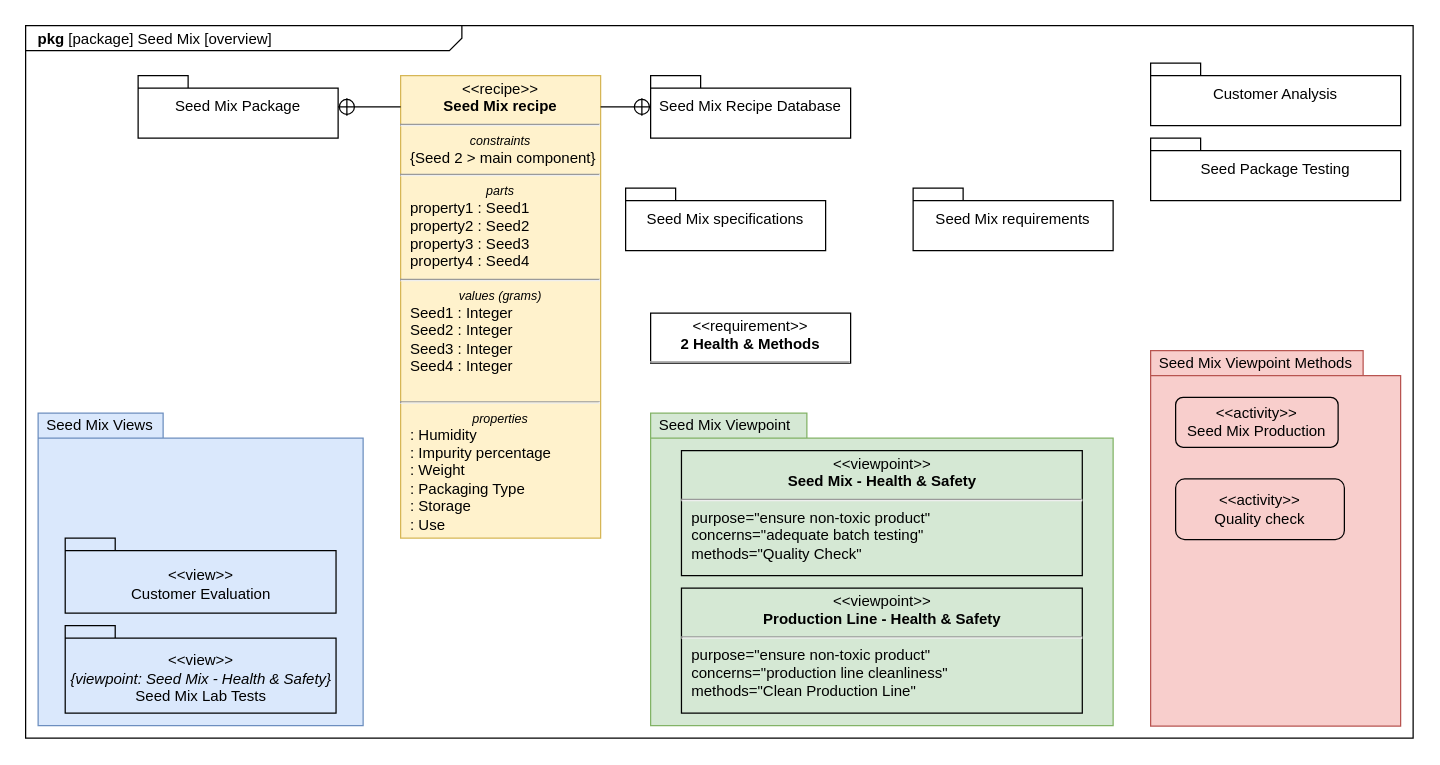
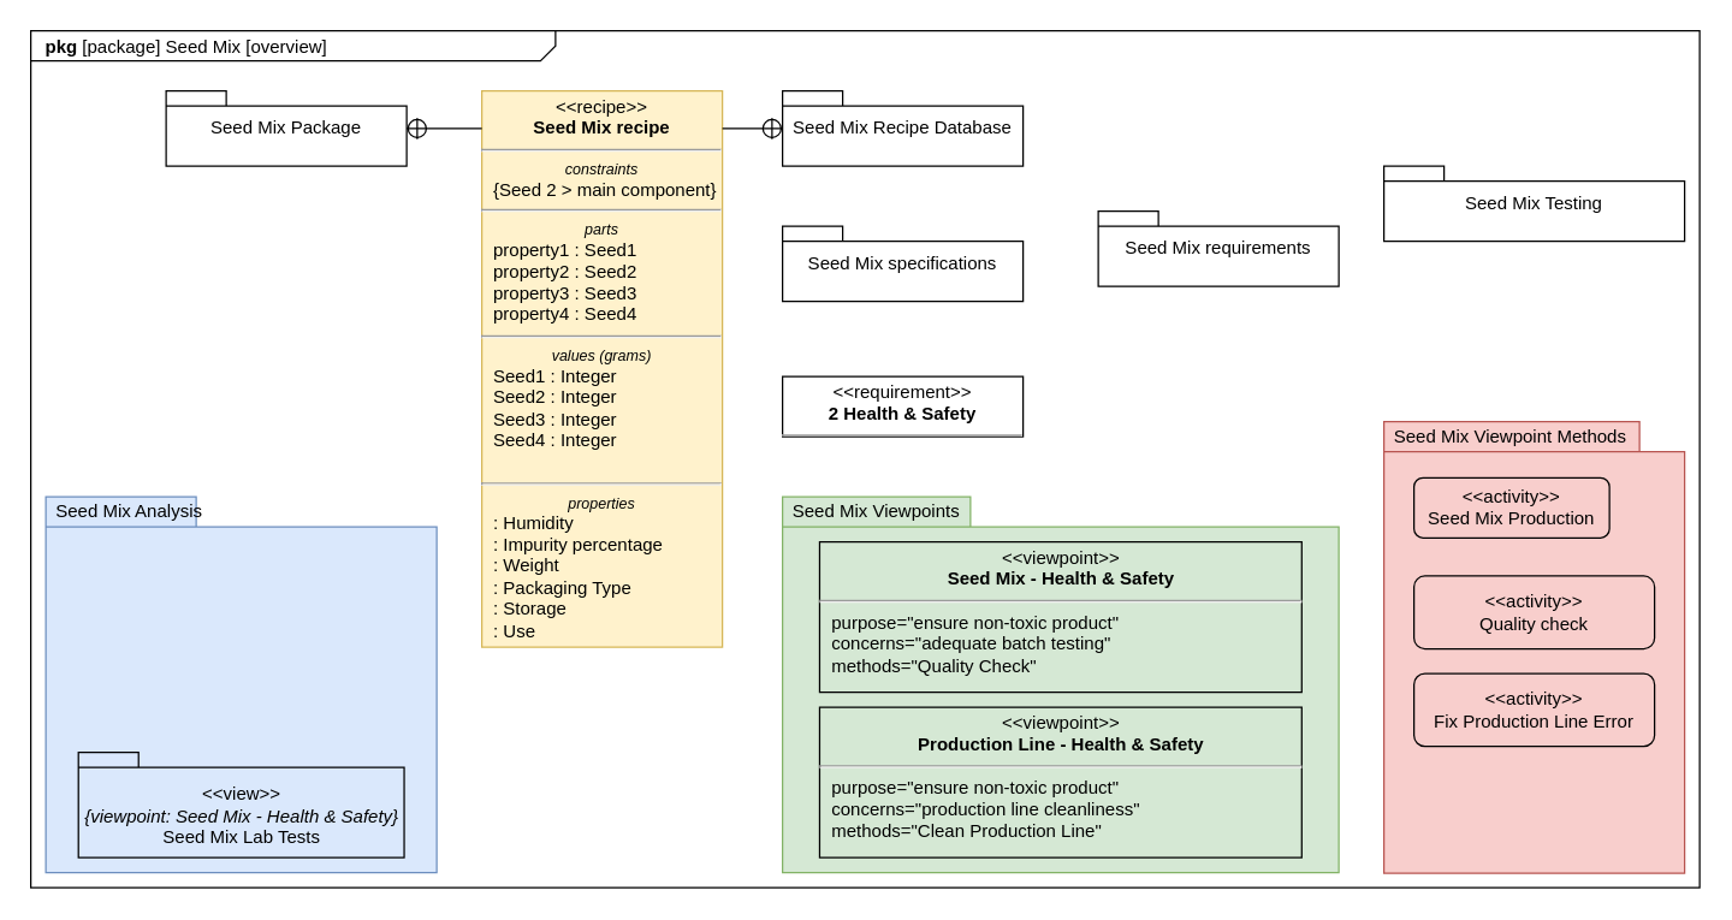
  <mxCell id="0" />
  <mxCell id="1" parent="0" />
  <mxCell id="2" value="&lt;p style=&quot;margin:0px;margin-top:4px;margin-left:10px;text-align:left;&quot;&gt;&lt;b&gt;pkg&lt;/b&gt;   [package] Seed Mix [overview]&lt;/p&gt;" style="html=1;shape=mxgraph.sysml.package;xSize=90;align=left;spacingLeft=10;overflow=fill;strokeWidth=1;recursiveResize=0;labelX=349;fillColor=none;" vertex="1" parent="1"><mxGeometry x="20" y="20" width="1110" height="570" as="geometry" /></mxCell>
  <mxCell id="3" value="" style="group" vertex="1" connectable="0" parent="1"><mxGeometry x="920" y="280" width="200" height="310" as="geometry" /></mxCell>
  <mxCell id="4" value="Seed Mix Viewpoint Methods" style="shape=folder;xSize=90;align=left;spacingLeft=10;align=left;verticalAlign=top;spacingLeft=5;spacingTop=-4;tabWidth=170;tabHeight=20;tabPosition=left;html=1;strokeWidth=1;recursiveResize=0;fillColor=#f8cecc;strokeColor=#b85450;" vertex="1" parent="3"><mxGeometry width="200" height="300.312" as="geometry" /></mxCell>
  <mxCell id="5" value="&amp;lt;&amp;lt;activity&amp;gt;&amp;gt;&lt;br&gt;Seed Mix Production" style="shape=rect;rounded=1;html=1;whiteSpace=wrap;align=center;fillColor=none;" vertex="1" parent="3"><mxGeometry x="20" y="37.297" width="130" height="40" as="geometry" /></mxCell>
- <mxCell id="6" value="&amp;lt;&amp;lt;activity&amp;gt;&amp;gt;&lt;br&gt;Quality check" style="shape=rect;rounded=1;html=1;whiteSpace=wrap;align=center;fillColor=none;" vertex="1" parent="3"><mxGeometry x="20" y="102.688" width="135" height="48.438" as="geometry" /></mxCell>
- <mxCell id="8" value="Seed Mix requirements" style="shape=folder;tabWidth=40;tabHeight=10;tabPosition=left;strokeWidth=1;html=1;whiteSpace=wrap;align=center;fillColor=none;" vertex="1" parent="1"><mxGeometry x="730" y="150" width="160" height="50" as="geometry" /></mxCell>
- <mxCell id="9" value="Seed Mix specifications" style="shape=folder;tabWidth=40;tabHeight=10;tabPosition=left;strokeWidth=1;html=1;whiteSpace=wrap;align=center;fillColor=none;" vertex="1" parent="1"><mxGeometry x="500" y="150" width="160" height="50" as="geometry" /></mxCell>
- <mxCell id="10" value="&lt;p style=&quot;margin:0px;margin-top:4px;text-align:center;&quot;&gt;&amp;lt;&amp;lt;requirement&amp;gt;&amp;gt;&lt;br&gt;&lt;b&gt;2 Health &amp;amp; Methods&lt;/b&gt;&lt;/p&gt;&lt;hr&gt;&lt;p&gt;&lt;/p&gt;&lt;p style=&quot;margin:0px;margin-left:8px;text-align:left;&quot;&gt;&lt;br&gt;&lt;/p&gt;" style="shape=rect;overflow=fill;html=1;whiteSpace=wrap;align=center;strokeWidth=1;fillColor=none;" vertex="1" parent="1"><mxGeometry x="520" y="250" width="160" height="40" as="geometry" /></mxCell>
+ <mxCell id="6" value="&amp;lt;&amp;lt;activity&amp;gt;&amp;gt;&lt;br&gt;Quality check" style="shape=rect;rounded=1;html=1;whiteSpace=wrap;align=center;fillColor=none;" vertex="1" parent="3"><mxGeometry x="20" y="102.688" width="160" height="48.438" as="geometry" /></mxCell>
+ <mxCell id="7" value="&amp;lt;&amp;lt;activity&amp;gt;&amp;gt;&lt;br&gt;Fix Production Line Error" style="shape=rect;rounded=1;html=1;whiteSpace=wrap;align=center;fillColor=none;" vertex="1" parent="3"><mxGeometry x="20" y="167.594" width="160" height="48.438" as="geometry" /></mxCell>
+ <mxCell id="8" value="Seed Mix requirements" style="shape=folder;tabWidth=40;tabHeight=10;tabPosition=left;strokeWidth=1;html=1;whiteSpace=wrap;align=center;fillColor=none;" vertex="1" parent="1"><mxGeometry x="730" y="140" width="160" height="50" as="geometry" /></mxCell>
+ <mxCell id="9" value="Seed Mix specifications" style="shape=folder;tabWidth=40;tabHeight=10;tabPosition=left;strokeWidth=1;html=1;whiteSpace=wrap;align=center;fillColor=none;" vertex="1" parent="1"><mxGeometry x="520" y="150" width="160" height="50" as="geometry" /></mxCell>
+ <mxCell id="10" value="&lt;p style=&quot;margin:0px;margin-top:4px;text-align:center;&quot;&gt;&amp;lt;&amp;lt;requirement&amp;gt;&amp;gt;&lt;br&gt;&lt;b&gt;2 Health &amp;amp; Safety&lt;/b&gt;&lt;/p&gt;&lt;hr&gt;&lt;p&gt;&lt;/p&gt;&lt;p style=&quot;margin:0px;margin-left:8px;text-align:left;&quot;&gt;&lt;br&gt;&lt;/p&gt;" style="shape=rect;overflow=fill;html=1;whiteSpace=wrap;align=center;strokeWidth=1;fillColor=none;" vertex="1" parent="1"><mxGeometry x="520" y="250" width="160" height="40" as="geometry" /></mxCell>
  <mxCell id="11" value="Seed Mix Package" style="shape=folder;tabWidth=40;tabHeight=10;tabPosition=left;strokeWidth=1;html=1;whiteSpace=wrap;align=center;fillColor=none;" vertex="1" parent="1"><mxGeometry x="110" y="60" width="160" height="50" as="geometry" /></mxCell>
  <mxCell id="12" value="&lt;p style=&quot;margin:0px;margin-top:4px;text-align:center;&quot;&gt;&amp;lt;&amp;lt;recipe&amp;gt;&amp;gt;&lt;br&gt;&lt;b&gt;Seed Mix recipe&lt;/b&gt;&lt;/p&gt;&lt;hr&gt;&lt;p style=&quot;font-size:10px;margin:0px;text-align:center;&quot;&gt;&lt;i&gt;constraints&lt;/i&gt;&lt;/p&gt;&lt;p style=&quot;margin:0px;margin-left:8px;text-align:left;&quot;&gt;{Seed 2 &amp;gt; main component}&lt;/p&gt;&lt;hr&gt;&lt;p style=&quot;font-size:10px;margin:0px;text-align:center;&quot;&gt;&lt;i&gt;parts&lt;/i&gt;&lt;/p&gt;&lt;p style=&quot;margin:0px;margin-left:8px;text-align:left;&quot;&gt;property1 : Seed1&lt;/p&gt;&lt;p style=&quot;margin:0px;margin-left:8px;text-align:left;&quot;&gt;property2 : Seed2&lt;br&gt;&lt;/p&gt;&lt;p style=&quot;margin:0px;margin-left:8px;text-align:left;&quot;&gt;property3 : Seed3&lt;br&gt;&lt;/p&gt;&lt;p style=&quot;margin:0px;margin-left:8px;text-align:left;&quot;&gt;property4 : Seed4&lt;br&gt;&lt;/p&gt;&lt;hr&gt;&lt;p style=&quot;font-size:10px;margin:0px;text-align:center;&quot;&gt;&lt;i style=&quot;background-color: initial;&quot;&gt;values (grams)&lt;/i&gt;&lt;br&gt;&lt;/p&gt;&lt;p style=&quot;margin:0px;margin-left:8px;text-align:left;&quot;&gt;Seed1 : Integer&amp;nbsp;&amp;nbsp;&lt;br&gt;Seed2 : Integer&lt;/p&gt;&lt;p style=&quot;margin:0px;margin-left:8px;text-align:left;&quot;&gt;&lt;span style=&quot;background-color: initial;&quot;&gt;Seed3 : Integer&amp;nbsp;&lt;/span&gt;&lt;/p&gt;&lt;p style=&quot;margin:0px;margin-left:8px;text-align:left;&quot;&gt;Seed4 : Integer&amp;nbsp;&lt;/p&gt;&lt;p style=&quot;margin:0px;margin-left:8px;text-align:left;&quot;&gt;&lt;br class=&quot;Apple-interchange-newline&quot;&gt;&lt;/p&gt;&lt;hr&gt;&lt;p style=&quot;font-size: 10px; margin: 0px; text-align: center;&quot;&gt;&lt;i style=&quot;background-color: initial;&quot;&gt;properties&lt;/i&gt;&lt;br&gt;&lt;/p&gt;&lt;p style=&quot;margin: 0px 0px 0px 8px;&quot;&gt;: Humidity&lt;/p&gt;&lt;p style=&quot;margin: 0px 0px 0px 8px;&quot;&gt;: Impurity percentage&lt;/p&gt;&lt;p style=&quot;margin: 0px 0px 0px 8px;&quot;&gt;: Weight&lt;/p&gt;&lt;p style=&quot;margin: 0px 0px 0px 8px;&quot;&gt;: Packaging Type&lt;/p&gt;&lt;p style=&quot;margin: 0px 0px 0px 8px;&quot;&gt;: Storage&lt;/p&gt;&lt;p style=&quot;margin: 0px 0px 0px 8px;&quot;&gt;: Use&lt;/p&gt;" style="shape=rect;html=1;overflow=fill;verticalAlign=top;align=left;whiteSpace=wrap;strokeWidth=1;fillColor=#fff2cc;strokeColor=#d6b656;" vertex="1" parent="1"><mxGeometry x="320" y="60" width="160" height="370" as="geometry" /></mxCell>
  <mxCell id="13" value="" style="edgeStyle=orthogonalEdgeStyle;html=1;startArrow=sysMLPackCont;startSize=12;endArrow=none;rounded=0;" edge="1" parent="1" source="11" target="12"><mxGeometry width="160" relative="1" as="geometry"><mxPoint x="420" y="340" as="sourcePoint" /><mxPoint x="580" y="340" as="targetPoint" /><Array as="points"><mxPoint x="210" y="85" /><mxPoint x="210" y="85" /></Array></mxGeometry></mxCell>
  <mxCell id="14" value="Seed Mix Recipe Database" style="shape=folder;tabWidth=40;tabHeight=10;tabPosition=left;strokeWidth=1;html=1;whiteSpace=wrap;align=center;fillColor=none;" vertex="1" parent="1"><mxGeometry x="520" y="60" width="160" height="50" as="geometry" /></mxCell>
  <mxCell id="15" value="" style="edgeStyle=orthogonalEdgeStyle;html=1;startArrow=sysMLPackCont;startSize=12;endArrow=none;rounded=0;" edge="1" parent="1" source="14" target="12"><mxGeometry width="160" relative="1" as="geometry"><mxPoint x="420" y="340" as="sourcePoint" /><mxPoint x="580" y="340" as="targetPoint" /><Array as="points"><mxPoint x="520" y="90" /><mxPoint x="520" y="90" /></Array></mxGeometry></mxCell>
- <mxCell id="16" value="Customer Analysis" style="shape=folder;tabWidth=40;tabHeight=10;tabPosition=left;strokeWidth=1;html=1;whiteSpace=wrap;align=center;fillColor=none;" vertex="1" parent="1"><mxGeometry x="920" y="50" width="200" height="50" as="geometry" /></mxCell>
- <mxCell id="17" value="Seed Package Testing" style="shape=folder;tabWidth=40;tabHeight=10;tabPosition=left;strokeWidth=1;html=1;whiteSpace=wrap;align=center;fillColor=none;" vertex="1" parent="1"><mxGeometry x="920" y="110" width="200" height="50" as="geometry" /></mxCell>
+ <mxCell id="17" value="Seed Mix Testing" style="shape=folder;tabWidth=40;tabHeight=10;tabPosition=left;strokeWidth=1;html=1;whiteSpace=wrap;align=center;fillColor=none;" vertex="1" parent="1"><mxGeometry x="920" y="110" width="200" height="50" as="geometry" /></mxCell>
  <mxCell id="18" value="" style="group" vertex="1" connectable="0" parent="1"><mxGeometry x="520" y="330" width="370" height="250" as="geometry" /></mxCell>
- <mxCell id="19" value="Seed Mix Viewpoint" style="shape=folder;xSize=90;align=left;spacingLeft=10;align=left;verticalAlign=top;spacingLeft=5;spacingTop=-4;tabWidth=125;tabHeight=20;tabPosition=left;html=1;strokeWidth=1;recursiveResize=0;fillColor=#d5e8d4;strokeColor=#82b366;" vertex="1" parent="18"><mxGeometry width="370.0" height="250" as="geometry" /></mxCell>
+ <mxCell id="19" value="Seed Mix Viewpoints" style="shape=folder;xSize=90;align=left;spacingLeft=10;align=left;verticalAlign=top;spacingLeft=5;spacingTop=-4;tabWidth=125;tabHeight=20;tabPosition=left;html=1;strokeWidth=1;recursiveResize=0;fillColor=#d5e8d4;strokeColor=#82b366;" vertex="1" parent="18"><mxGeometry width="370.0" height="250" as="geometry" /></mxCell>
  <mxCell id="20" value="&lt;p style=&quot;margin:0px;margin-top:4px;text-align:center;&quot;&gt;&amp;lt;&amp;lt;viewpoint&amp;gt;&amp;gt;&lt;br&gt;&lt;b&gt;Seed Mix - Health &amp;amp; Safety&lt;/b&gt;&lt;/p&gt;&lt;hr&gt;&lt;p style=&quot;margin:0px;margin-left:8px;text-align:left;&quot;&gt;purpose=&quot;ensure non-toxic product&quot;&lt;br&gt;concerns=&quot;adequate batch testing&quot;&lt;br&gt;methods=&quot;Quality Check&quot;&lt;/p&gt;" style="shape=rect;html=1;overflow=fill;whiteSpace=wrap;strokeWidth=1;fillColor=none;" vertex="1" parent="18"><mxGeometry x="24.667" y="30" width="320.667" height="100" as="geometry" /></mxCell>
  <mxCell id="21" value="&lt;p style=&quot;margin:0px;margin-top:4px;text-align:center;&quot;&gt;&amp;lt;&amp;lt;viewpoint&amp;gt;&amp;gt;&lt;br&gt;&lt;b&gt;Production Line - Health &amp;amp; Safety&lt;/b&gt;&lt;/p&gt;&lt;hr&gt;&lt;p style=&quot;margin:0px;margin-left:8px;text-align:left;&quot;&gt;purpose=&quot;ensure non-toxic product&quot;&lt;br&gt;concerns=&quot;production line cleanliness&quot;&lt;br&gt;methods=&quot;Clean Production Line&quot;&lt;/p&gt;" style="shape=rect;html=1;overflow=fill;whiteSpace=wrap;strokeWidth=1;fillColor=none;" vertex="1" parent="18"><mxGeometry x="24.667" y="140" width="320.667" height="100" as="geometry" /></mxCell>
  <mxCell id="22" value="" style="group" vertex="1" connectable="0" parent="1"><mxGeometry x="30" y="330" width="260" height="250" as="geometry" /></mxCell>
- <mxCell id="23" value="Seed Mix Views" style="shape=folder;xSize=90;align=left;spacingLeft=10;align=left;verticalAlign=top;spacingLeft=5;spacingTop=-4;tabWidth=100;tabHeight=20;tabPosition=left;html=1;strokeWidth=1;recursiveResize=0;fillColor=#dae8fc;strokeColor=#6c8ebf;" vertex="1" parent="22"><mxGeometry width="260" height="250" as="geometry" /></mxCell>
- <mxCell id="24" value="&lt;br&gt;&amp;lt;&amp;lt;view&amp;gt;&amp;gt;&lt;br&gt;Customer Evaluation" style="shape=folder;tabWidth=40;tabHeight=10;tabPosition=left;html=1;whiteSpace=wrap;align=center;strokeWidth=1;fillColor=none;" vertex="1" parent="22"><mxGeometry x="21.667" y="100" width="216.667" height="60" as="geometry" /></mxCell>
+ <mxCell id="23" value="Seed Mix Analysis" style="shape=folder;xSize=90;align=left;spacingLeft=10;align=left;verticalAlign=top;spacingLeft=5;spacingTop=-4;tabWidth=100;tabHeight=20;tabPosition=left;html=1;strokeWidth=1;recursiveResize=0;fillColor=#dae8fc;strokeColor=#6c8ebf;" vertex="1" parent="22"><mxGeometry width="260" height="250" as="geometry" /></mxCell>
  <mxCell id="25" value="&lt;br&gt;&amp;lt;&amp;lt;view&amp;gt;&amp;gt;&lt;br&gt;&lt;i&gt;{viewpoint: Seed Mix - Health &amp;amp; Safety}&lt;br&gt;&lt;/i&gt;Seed Mix Lab Tests" style="shape=folder;tabWidth=40;tabHeight=10;tabPosition=left;html=1;whiteSpace=wrap;align=center;strokeWidth=1;fillColor=none;" vertex="1" parent="22"><mxGeometry x="21.67" y="170" width="216.67" height="70" as="geometry" /></mxCell>
